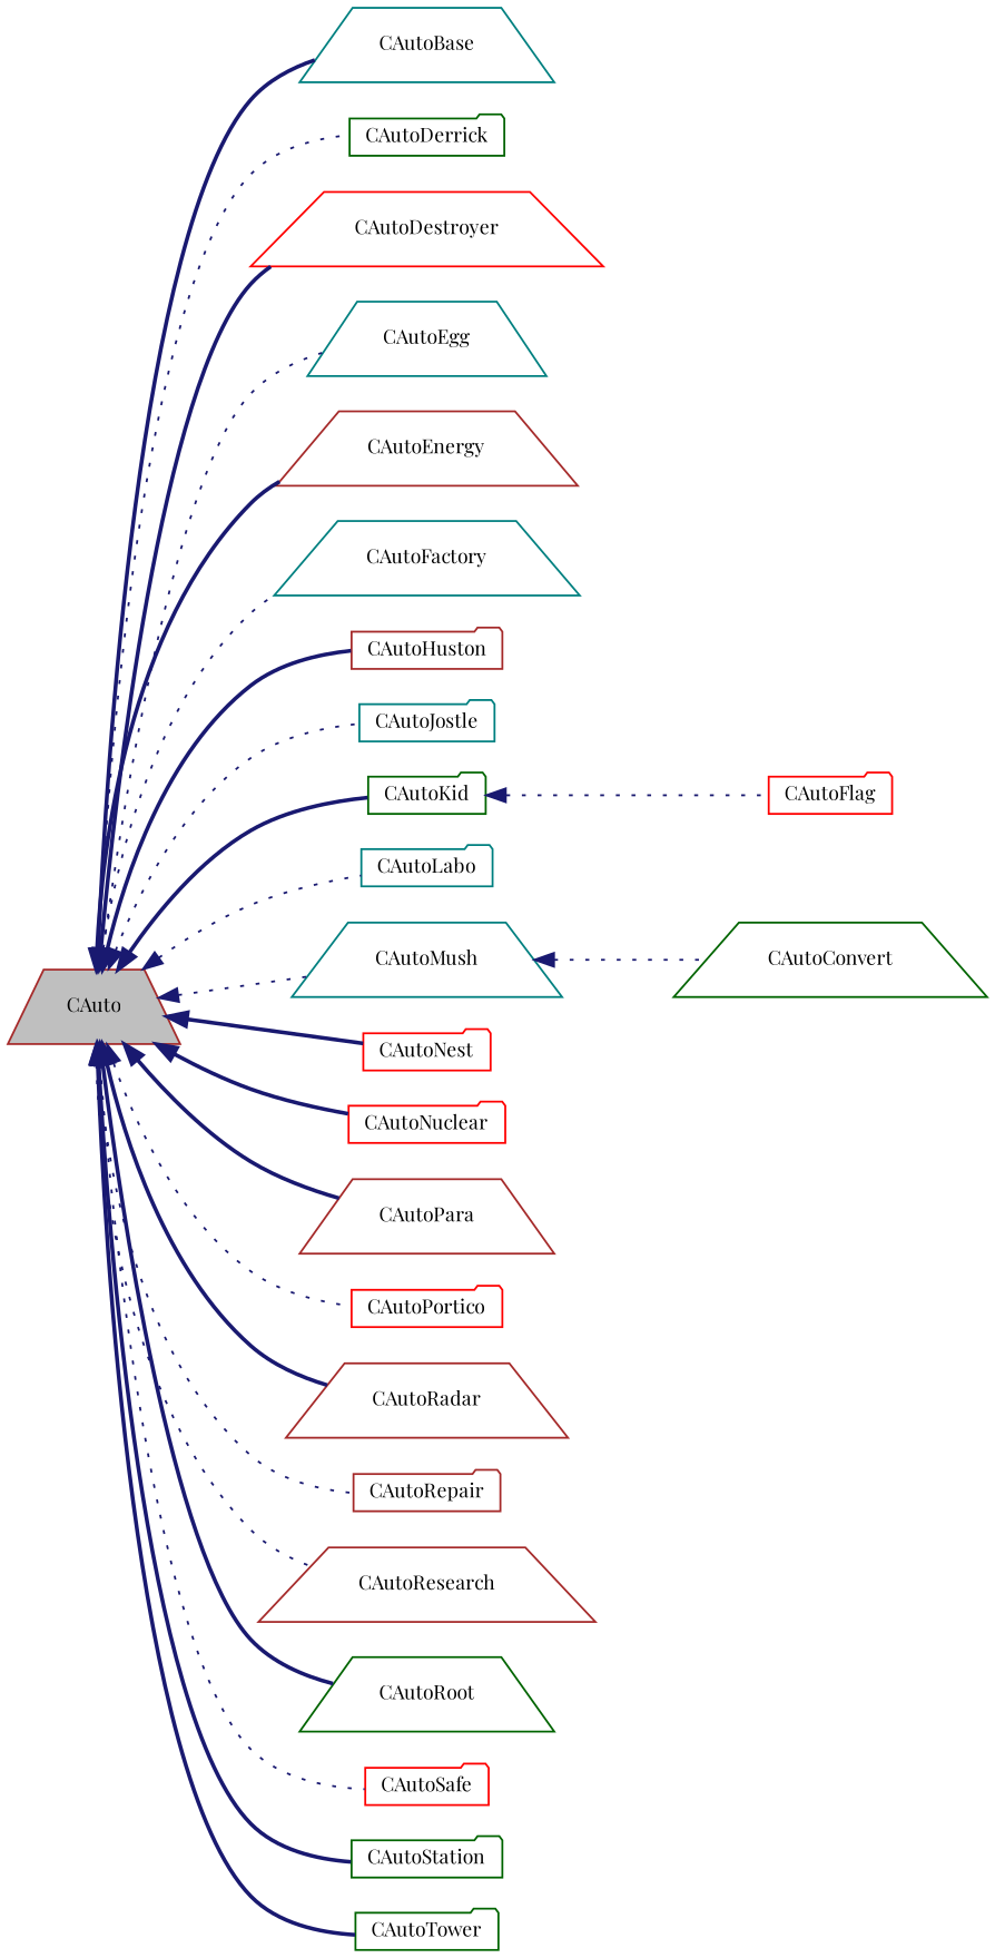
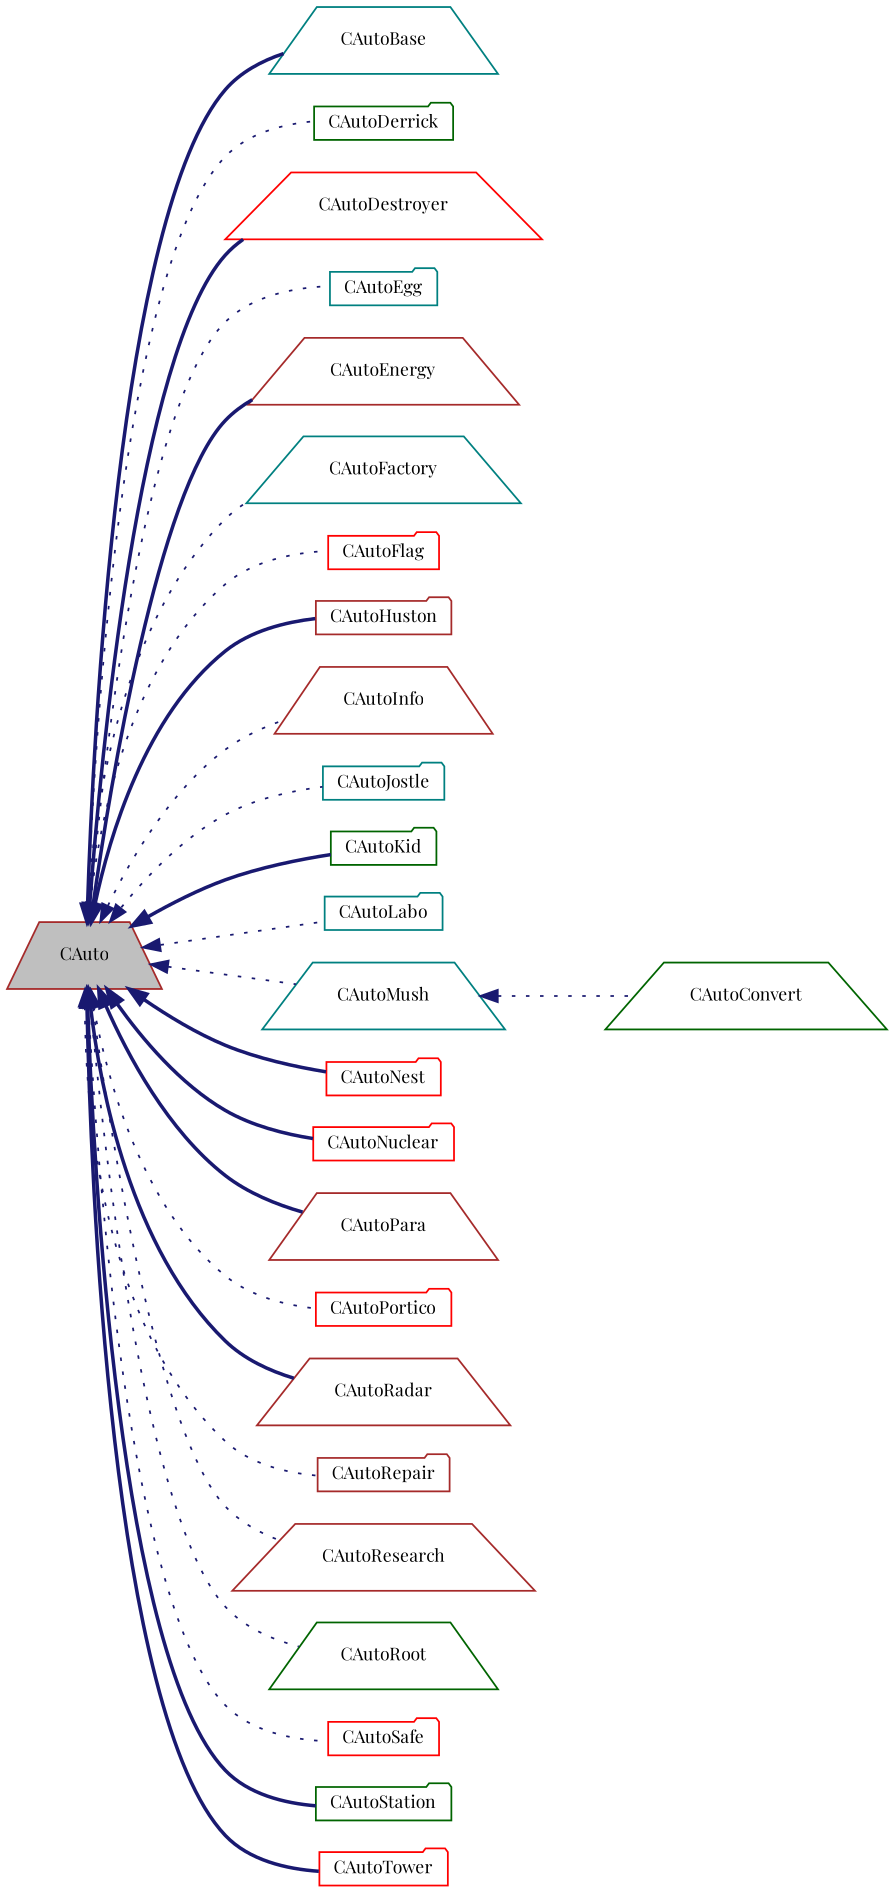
  digraph {
    fontname="Playfair Display"
    rankdir=LR
    node [color=brown fillcolor=white fontname="Playfair Display" fontsize=10 shape=trapezium style=filled]
    edge [color=midnightblue dir=back fontname="Playfair Display" fontsize=10 labelfontname=Helvetica labelfontsize=10 style=dotted]
    n1 [fillcolor=grey75 fontcolor=black height=0.2 label=CAuto width=0.4]
    n2 [color=teal height=0.2 label=CAutoBase width=0.4]
    n3 [color=darkgreen height=0.2 label=CAutoDerrick shape=folder width=0.4]
    n4 [color=red height=0.2 label=CAutoDestroyer width=0.4]
-   n5 [color=teal height=0.2 label=CAutoEgg width=0.4]
+   n5 [color=teal height=0.2 label=CAutoEgg shape=folder width=0.4]
    n6 [height=0.2 label=CAutoEnergy width=0.4]
    n7 [color=teal height=0.2 label=CAutoFactory width=0.4]
    n8 [color=red height=0.2 label=CAutoFlag shape=folder width=0.4]
    n9 [height=0.2 label=CAutoHuston shape=folder width=0.4]
+   n10 [height=0.2 label=CAutoInfo width=0.4]
    n11 [color=teal height=0.2 label=CAutoJostle shape=folder width=0.4]
    n12 [color=darkgreen height=0.2 label=CAutoKid shape=folder width=0.4]
    n13 [color=teal height=0.2 label=CAutoLabo shape=folder width=0.4]
    n14 [color=teal height=0.2 label=CAutoMush width=0.4]
    n15 [color=red height=0.2 label=CAutoNest shape=folder width=0.4]
    n16 [color=red height=0.2 label=CAutoNuclear shape=folder width=0.4]
    n17 [height=0.2 label=CAutoPara width=0.4]
    n18 [color=red height=0.2 label=CAutoPortico shape=folder width=0.4]
    n19 [height=0.2 label=CAutoRadar width=0.4]
    n20 [height=0.2 label=CAutoRepair shape=folder width=0.4]
    n21 [height=0.2 label=CAutoResearch width=0.4]
    n22 [color=darkgreen height=0.2 label=CAutoRoot width=0.4]
    n23 [color=red height=0.2 label=CAutoSafe shape=folder width=0.4]
    n24 [color=darkgreen height=0.2 label=CAutoStation shape=folder width=0.4]
-   n25 [color=darkgreen height=0.2 label=CAutoTower shape=folder width=0.4]
+   n25 [color=red height=0.2 label=CAutoTower shape=folder width=0.4]
    n26 [color=darkgreen height=0.2 label=CAutoConvert width=0.4]
    n1 -> n2 [style=bold]
    n1 -> n3
    n1 -> n4 [style=bold]
    n1 -> n5
    n1 -> n6 [style=bold]
    n1 -> n7
-   n12 -> n8
+   n1 -> n8
    n1 -> n9 [style=bold]
+   n1 -> n10
    n1 -> n11
    n1 -> n12 [style=bold]
    n1 -> n13
    n1 -> n14
    n1 -> n15 [style=bold]
    n1 -> n16 [style=bold]
    n1 -> n17 [style=bold]
    n1 -> n18
    n1 -> n19 [style=bold]
    n1 -> n20
    n1 -> n21
-   n1 -> n22 [style=bold]
+   n1 -> n22
    n1 -> n23
    n1 -> n24 [style=bold]
    n1 -> n25 [style=bold]
    n14 -> n26
  }
